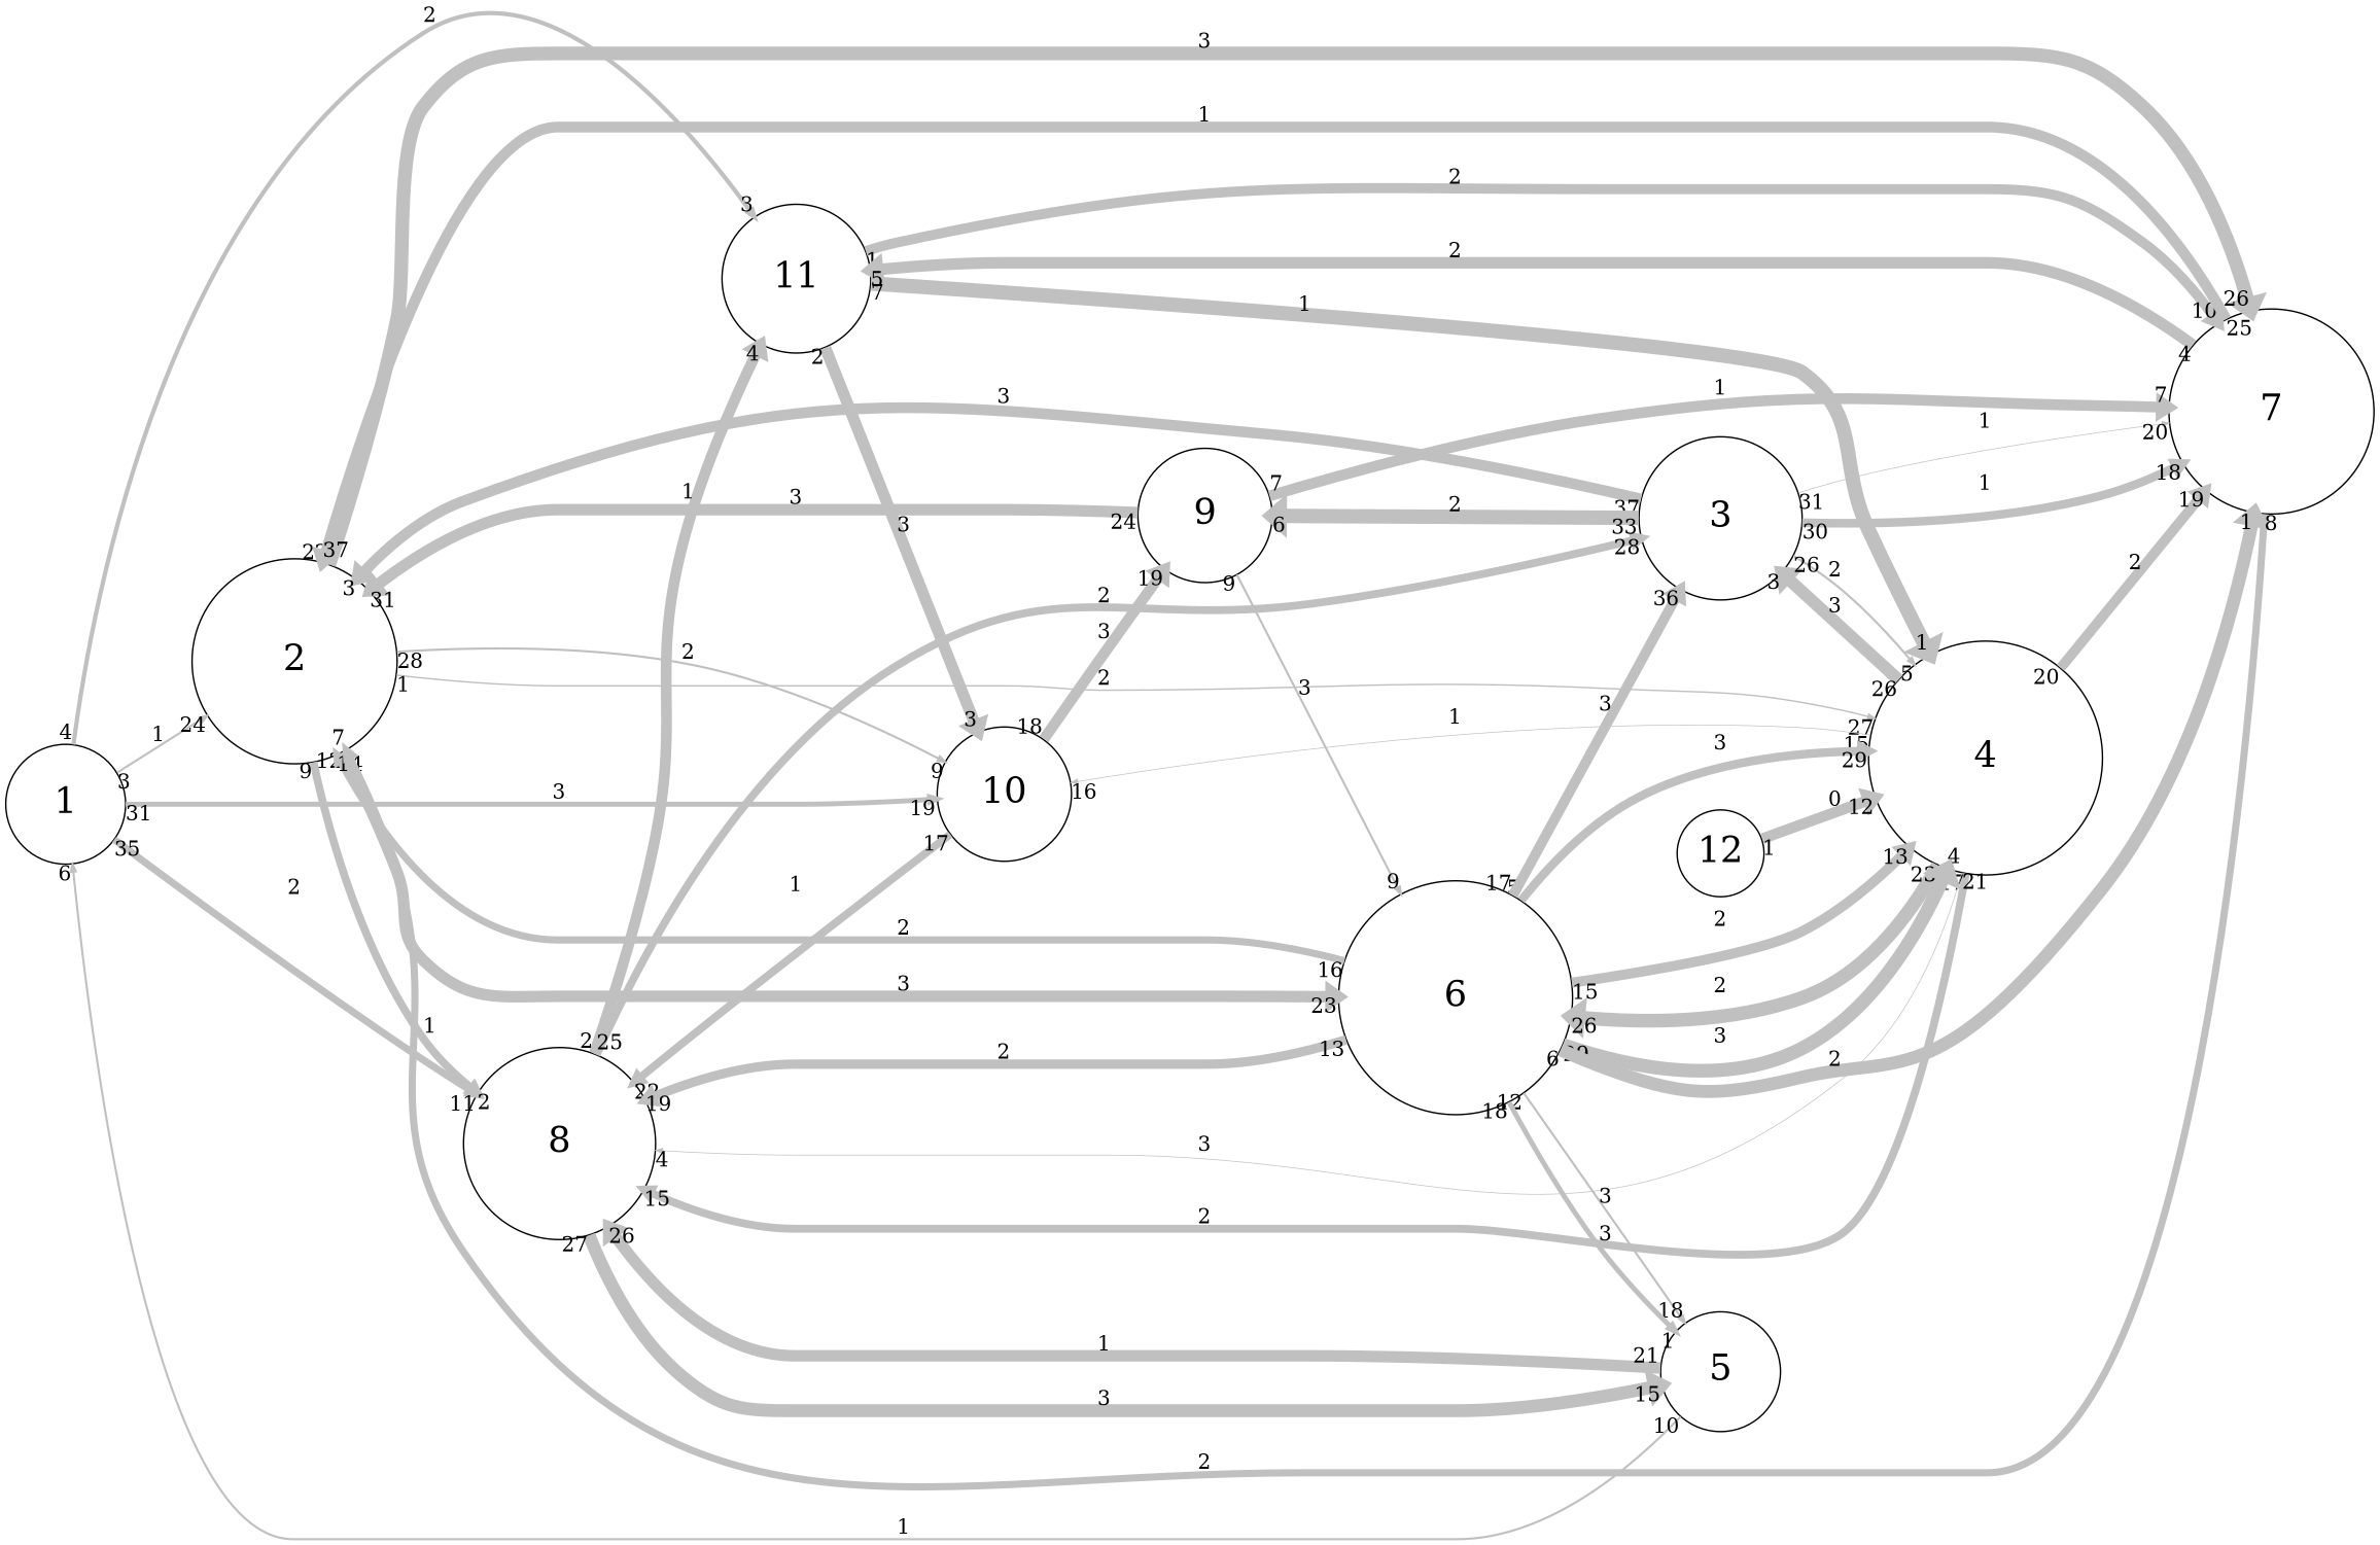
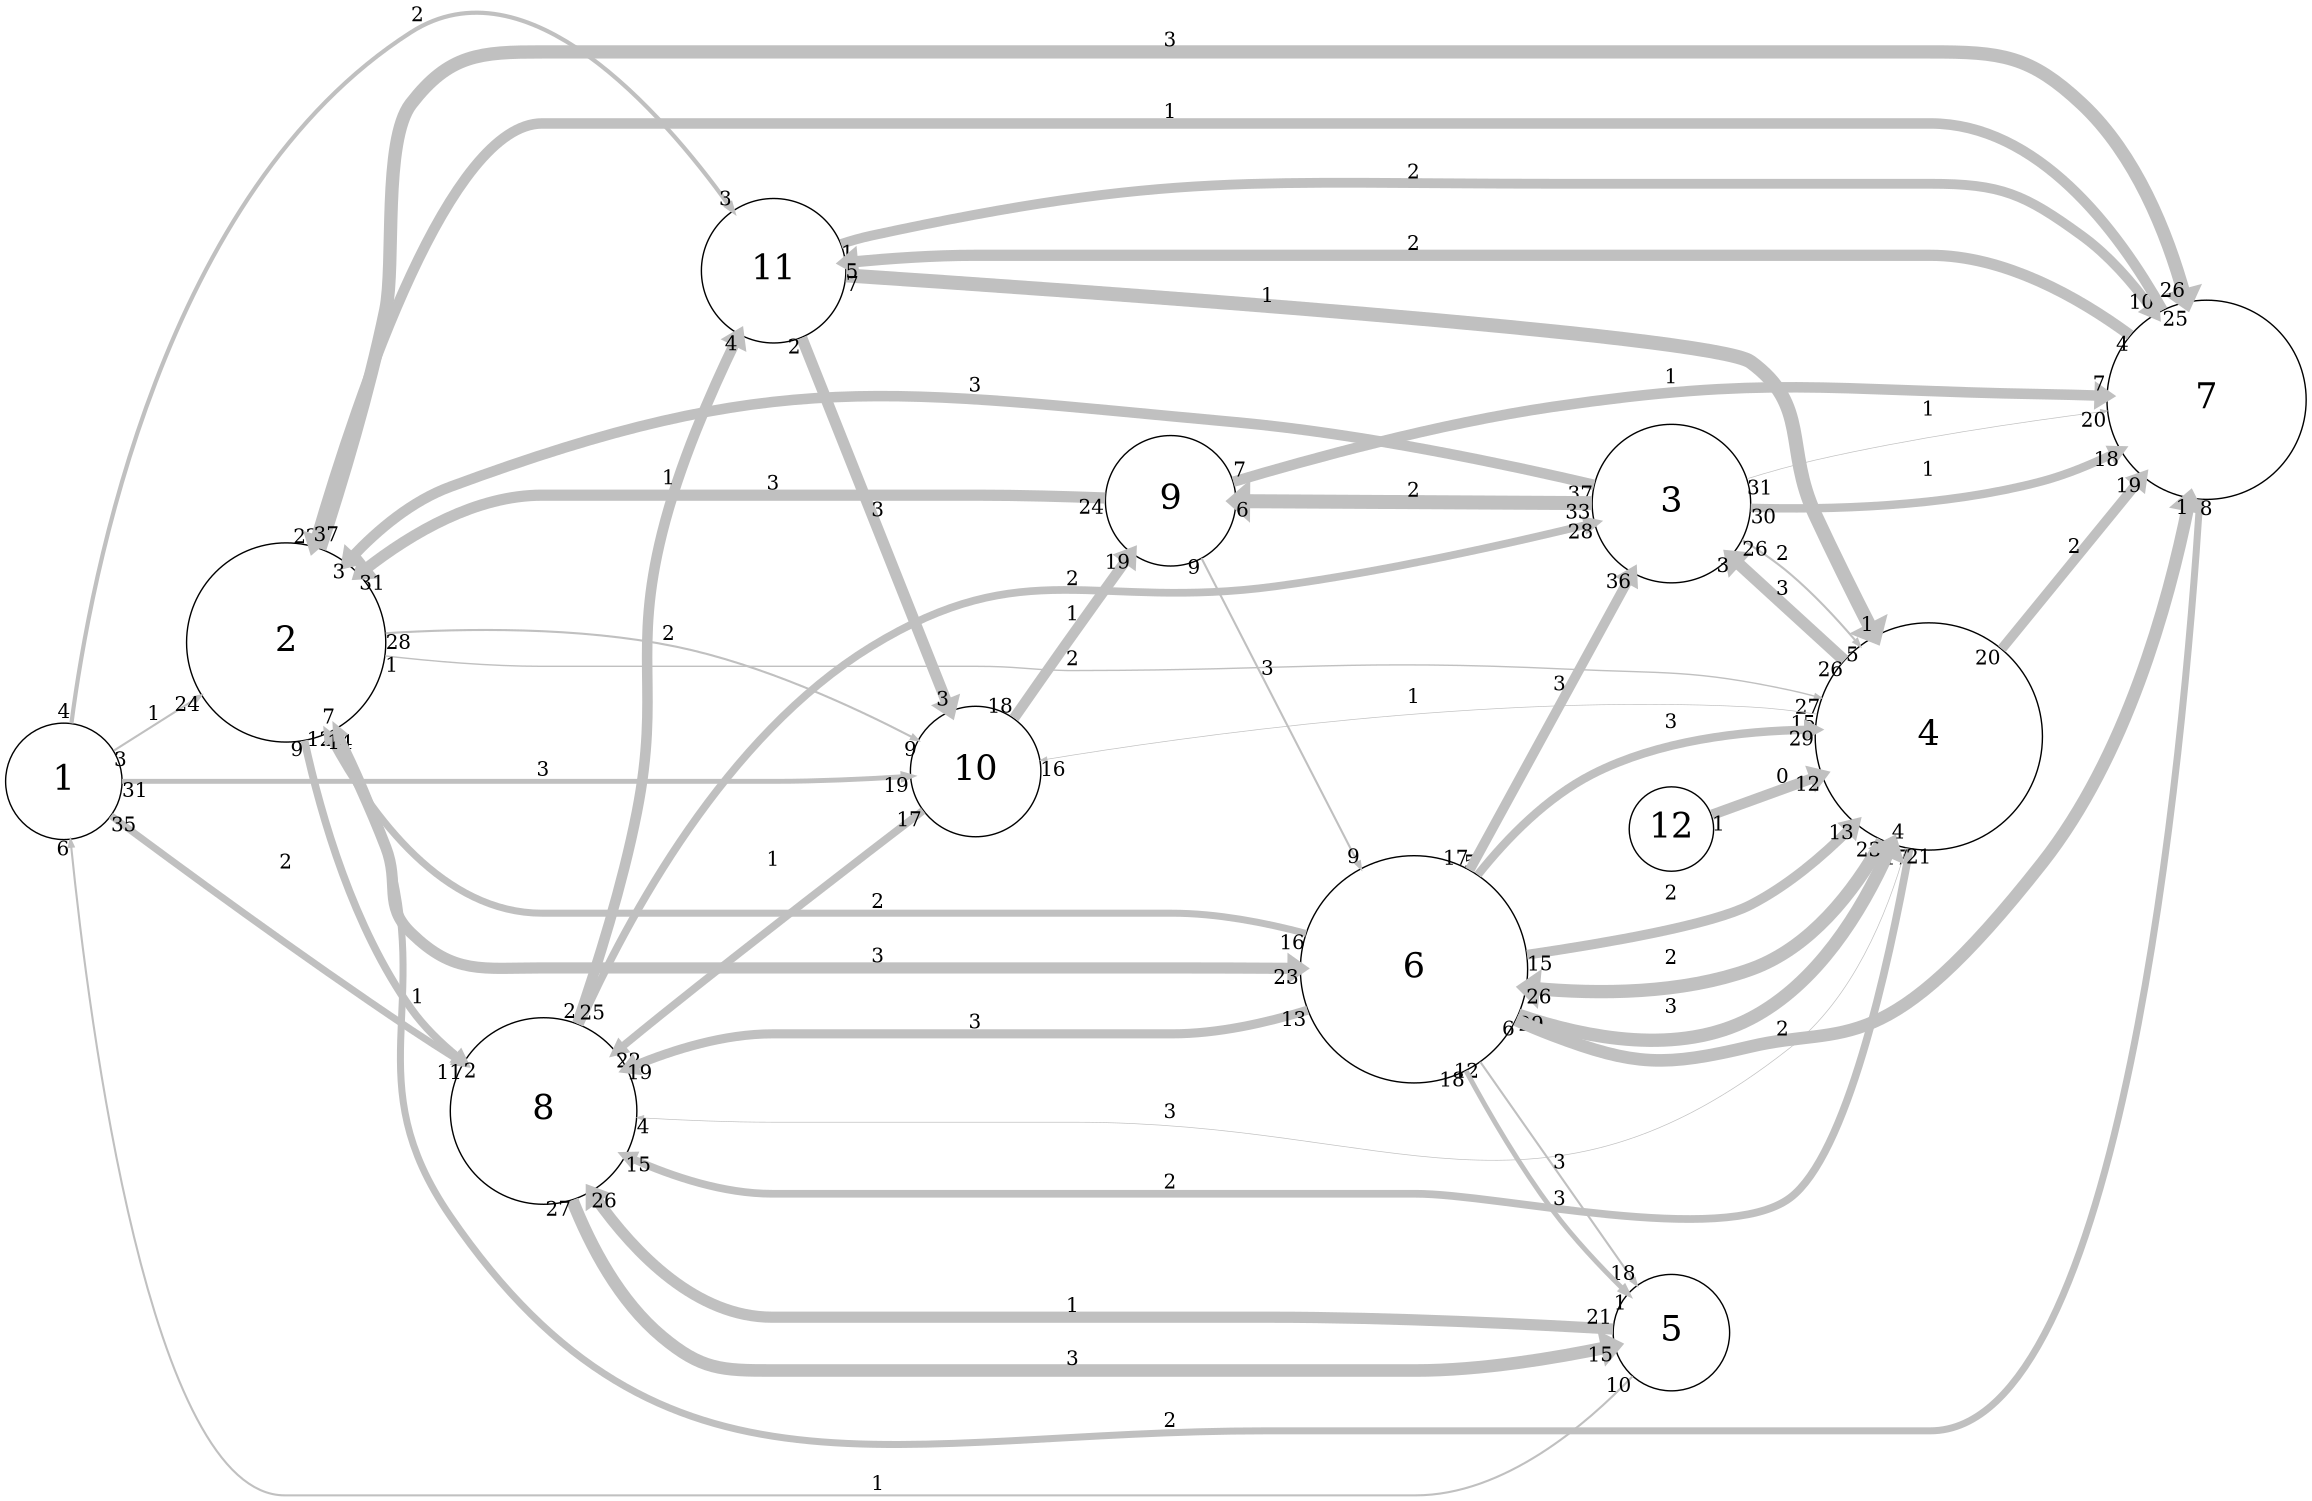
  digraph {
    rankdir=LR
    scale=1
    splines=spline
    node [fontsize=25 shape=circle]
    edge [arrowsize=0.5 capacity=2 color=grey from_pd=0 headlabel=19 penwidth=1.5 pt=18 splines=true taillabel=1 to_pd=18]
    n1 [height=1.1591 label=1 width=1.1591]
    n2 [height=1.9773 label=2 width=1.9773]
    n3 [height=1.8409 label=8 width=1.8409]
    n4 [height=1.2955 label=10 width=1.2955]
    n5 [height=1.4318 label=11 width=1.4318]
    n6 [height=2.25 label=4 width=2.25]
    n7 [height=2.25 label=6 width=2.25]
    n8 [height=1.9773 label=7 width=1.9773]
    n9 [height=1.5682 label=3 width=1.5682]
    n10 [height=1.1591 label=5 width=1.1591]
    n11 [height=1.2955 label=9 width=1.2955]
    n12 [height=0.81514 label=12 width=0.81514]
    n1 -> n2 [capacity=1 from_pd=2 headlabel=24 label=1 taillabel=3 to_pd=23]
    n1 -> n3 [from_pd=34 headlabel=11 label=2 penwidth=5.0 pt=11 taillabel=35 to_pd=10]
    n1 -> n4 [capacity=3 from_pd=30 label=3 penwidth=3.5 pt=14 taillabel=31]
    n1 -> n5 [from_pd=3 headlabel=3 label=2 penwidth=3.0 pt=15 taillabel=4 to_pd=2]
    n2 -> n3 [capacity=1 from_pd=8 headlabel=2 label=1 penwidth=5.5 pt=10 taillabel=9 to_pd=1]
    n2 -> n4 [from_pd=27 headlabel=9 label=2 taillabel=28 to_pd=8]
    n2 -> n6 [headlabel=27 label=2 penwidth=1.0 pt=19 to_pd=26]
    n2 -> n7 [capacity=3 from_pd=11 headlabel=23 label=3 penwidth=8.0 pt=5 taillabel=12 to_pd=22]
    n2 -> n8 [capacity=3 from_pd=21 headlabel=26 label=3 penwidth=9.5 pt=2 taillabel=22 to_pd=25]
    n3 -> n5 [capacity=1 from_pd=1 headlabel=4 label=1 penwidth=7.5 pt=6 taillabel=2 to_pd=3]
    n3 -> n9 [from_pd=24 headlabel=28 label=2 penwidth=5.5 pt=10 taillabel=25 to_pd=27]
    n3 -> n10 [capacity=3 from_pd=26 headlabel=15 label=3 penwidth=9.0 pt=3 taillabel=27 to_pd=14]
    n4 -> n3 [capacity=1 from_pd=16 headlabel=22 label=1 penwidth=5.5 pt=10 taillabel=17 to_pd=21]
-   n4 -> n11 [capacity=1 from_pd=17 label=3 penwidth=7.5 pt=6 taillabel=18]
+   n4 -> n11 [capacity=1 from_pd=17 label=1 penwidth=7.5 pt=6 taillabel=18]
    n5 -> n4 [capacity=3 from_pd=1 headlabel=3 label=3 penwidth=8.0 pt=5 taillabel=2 to_pd=2]
    n5 -> n6 [capacity=1 from_pd=6 headlabel=1 label=1 penwidth=10.0 pt=1 taillabel=7 to_pd=0]
    n5 -> n8 [headlabel=10 label=2 penwidth=7.0 pt=7 to_pd=9]
    n6 -> n3 [from_pd=16 headlabel=15 label=2 penwidth=5.5 pt=10 taillabel=17 to_pd=14]
    n6 -> n3 [capacity=3 from_pd=20 headlabel=4 label=3 penwidth=0.5 pt=20 taillabel=21 to_pd=3]
    n6 -> n4 [capacity=1 from_pd=14 headlabel=16 label=1 penwidth=0.5 pt=20 taillabel=15 to_pd=15]
    n6 -> n7 [from_pd=22 headlabel=26 label=2 penwidth=9.5 pt=2 taillabel=23 to_pd=25]
    n6 -> n8 [from_pd=19 label=2 penwidth=7.0 pt=7 taillabel=20]
    n6 -> n9 [capacity=3 from_pd=25 headlabel=3 label=3 penwidth=8.5 pt=4 taillabel=26 to_pd=2]
    n7 -> n2 [from_pd=15 headlabel=14 label=2 penwidth=5.0 pt=11 taillabel=16 to_pd=13]
-   n7 -> n3 [from_pd=12 label=2 penwidth=6.5 pt=8 taillabel=13]
+   n7 -> n3 [from_pd=12 label=3 penwidth=6.5 pt=8 taillabel=13]
    n7 -> n6 [capacity=3 from_pd=28 headlabel=4 label=3 penwidth=9.5 pt=2 taillabel=29 to_pd=3]
    n7 -> n6 [from_pd=14 headlabel=13 label=2 penwidth=7.0 pt=7 taillabel=15 to_pd=12]
    n7 -> n6 [capacity=3 from_pd=4 headlabel=29 label=3 penwidth=6.0 pt=9 taillabel=5 to_pd=28]
    n7 -> n8 [from_pd=5 headlabel=1 label=2 penwidth=9.0 pt=3 taillabel=6 to_pd=0]
    n7 -> n9 [capacity=3 from_pd=16 headlabel=36 label=3 penwidth=7.0 pt=7 taillabel=17 to_pd=35]
    n7 -> n10 [capacity=3 from_pd=11 headlabel=18 label=3 taillabel=12 to_pd=17]
    n7 -> n10 [capacity=3 from_pd=17 headlabel=1 label=3 penwidth=3.5 pt=14 taillabel=18 to_pd=0]
    n8 -> n2 [capacity=1 from_pd=24 headlabel=37 label=1 penwidth=7.5 pt=6 taillabel=25 to_pd=36]
    n8 -> n2 [from_pd=7 headlabel=7 label=2 penwidth=5.0 pt=11 taillabel=8 to_pd=6]
    n8 -> n5 [from_pd=3 headlabel=5 label=2 penwidth=8.0 pt=5 taillabel=4 to_pd=4]
    n9 -> n2 [capacity=3 from_pd=36 headlabel=3 label=3 penwidth=7.5 pt=6 taillabel=37 to_pd=2]
    n9 -> n6 [from_pd=25 headlabel=5 label=2 taillabel=26 to_pd=4]
    n9 -> n8 [capacity=1 from_pd=29 headlabel=18 label=1 penwidth=6.0 pt=9 taillabel=30 to_pd=17]
    n9 -> n8 [capacity=1 from_pd=30 headlabel=20 label=1 penwidth=0.5 pt=20 taillabel=31 to_pd=19]
    n9 -> n11 [from_pd=32 headlabel=6 label=2 penwidth=10.0 pt=1 taillabel=33 to_pd=5]
    n10 -> n1 [capacity=1 from_pd=9 headlabel=6 label=1 taillabel=10 to_pd=5]
    n10 -> n3 [capacity=1 from_pd=20 headlabel=26 label=1 penwidth=8.0 pt=5 taillabel=21 to_pd=25]
    n11 -> n2 [capacity=3 from_pd=23 headlabel=31 label=3 penwidth=8.0 pt=5 taillabel=24 to_pd=30]
    n11 -> n7 [capacity=3 from_pd=8 headlabel=9 label=3 taillabel=9 to_pd=8]
    n11 -> n8 [capacity=1 from_pd=6 headlabel=7 label=1 penwidth=7.5 pt=6 taillabel=7 to_pd=6]
    n12 -> n6 [capacity=3 headlabel=12 label=0 penwidth=7.5 pt=6 to_pd=11]
  }
